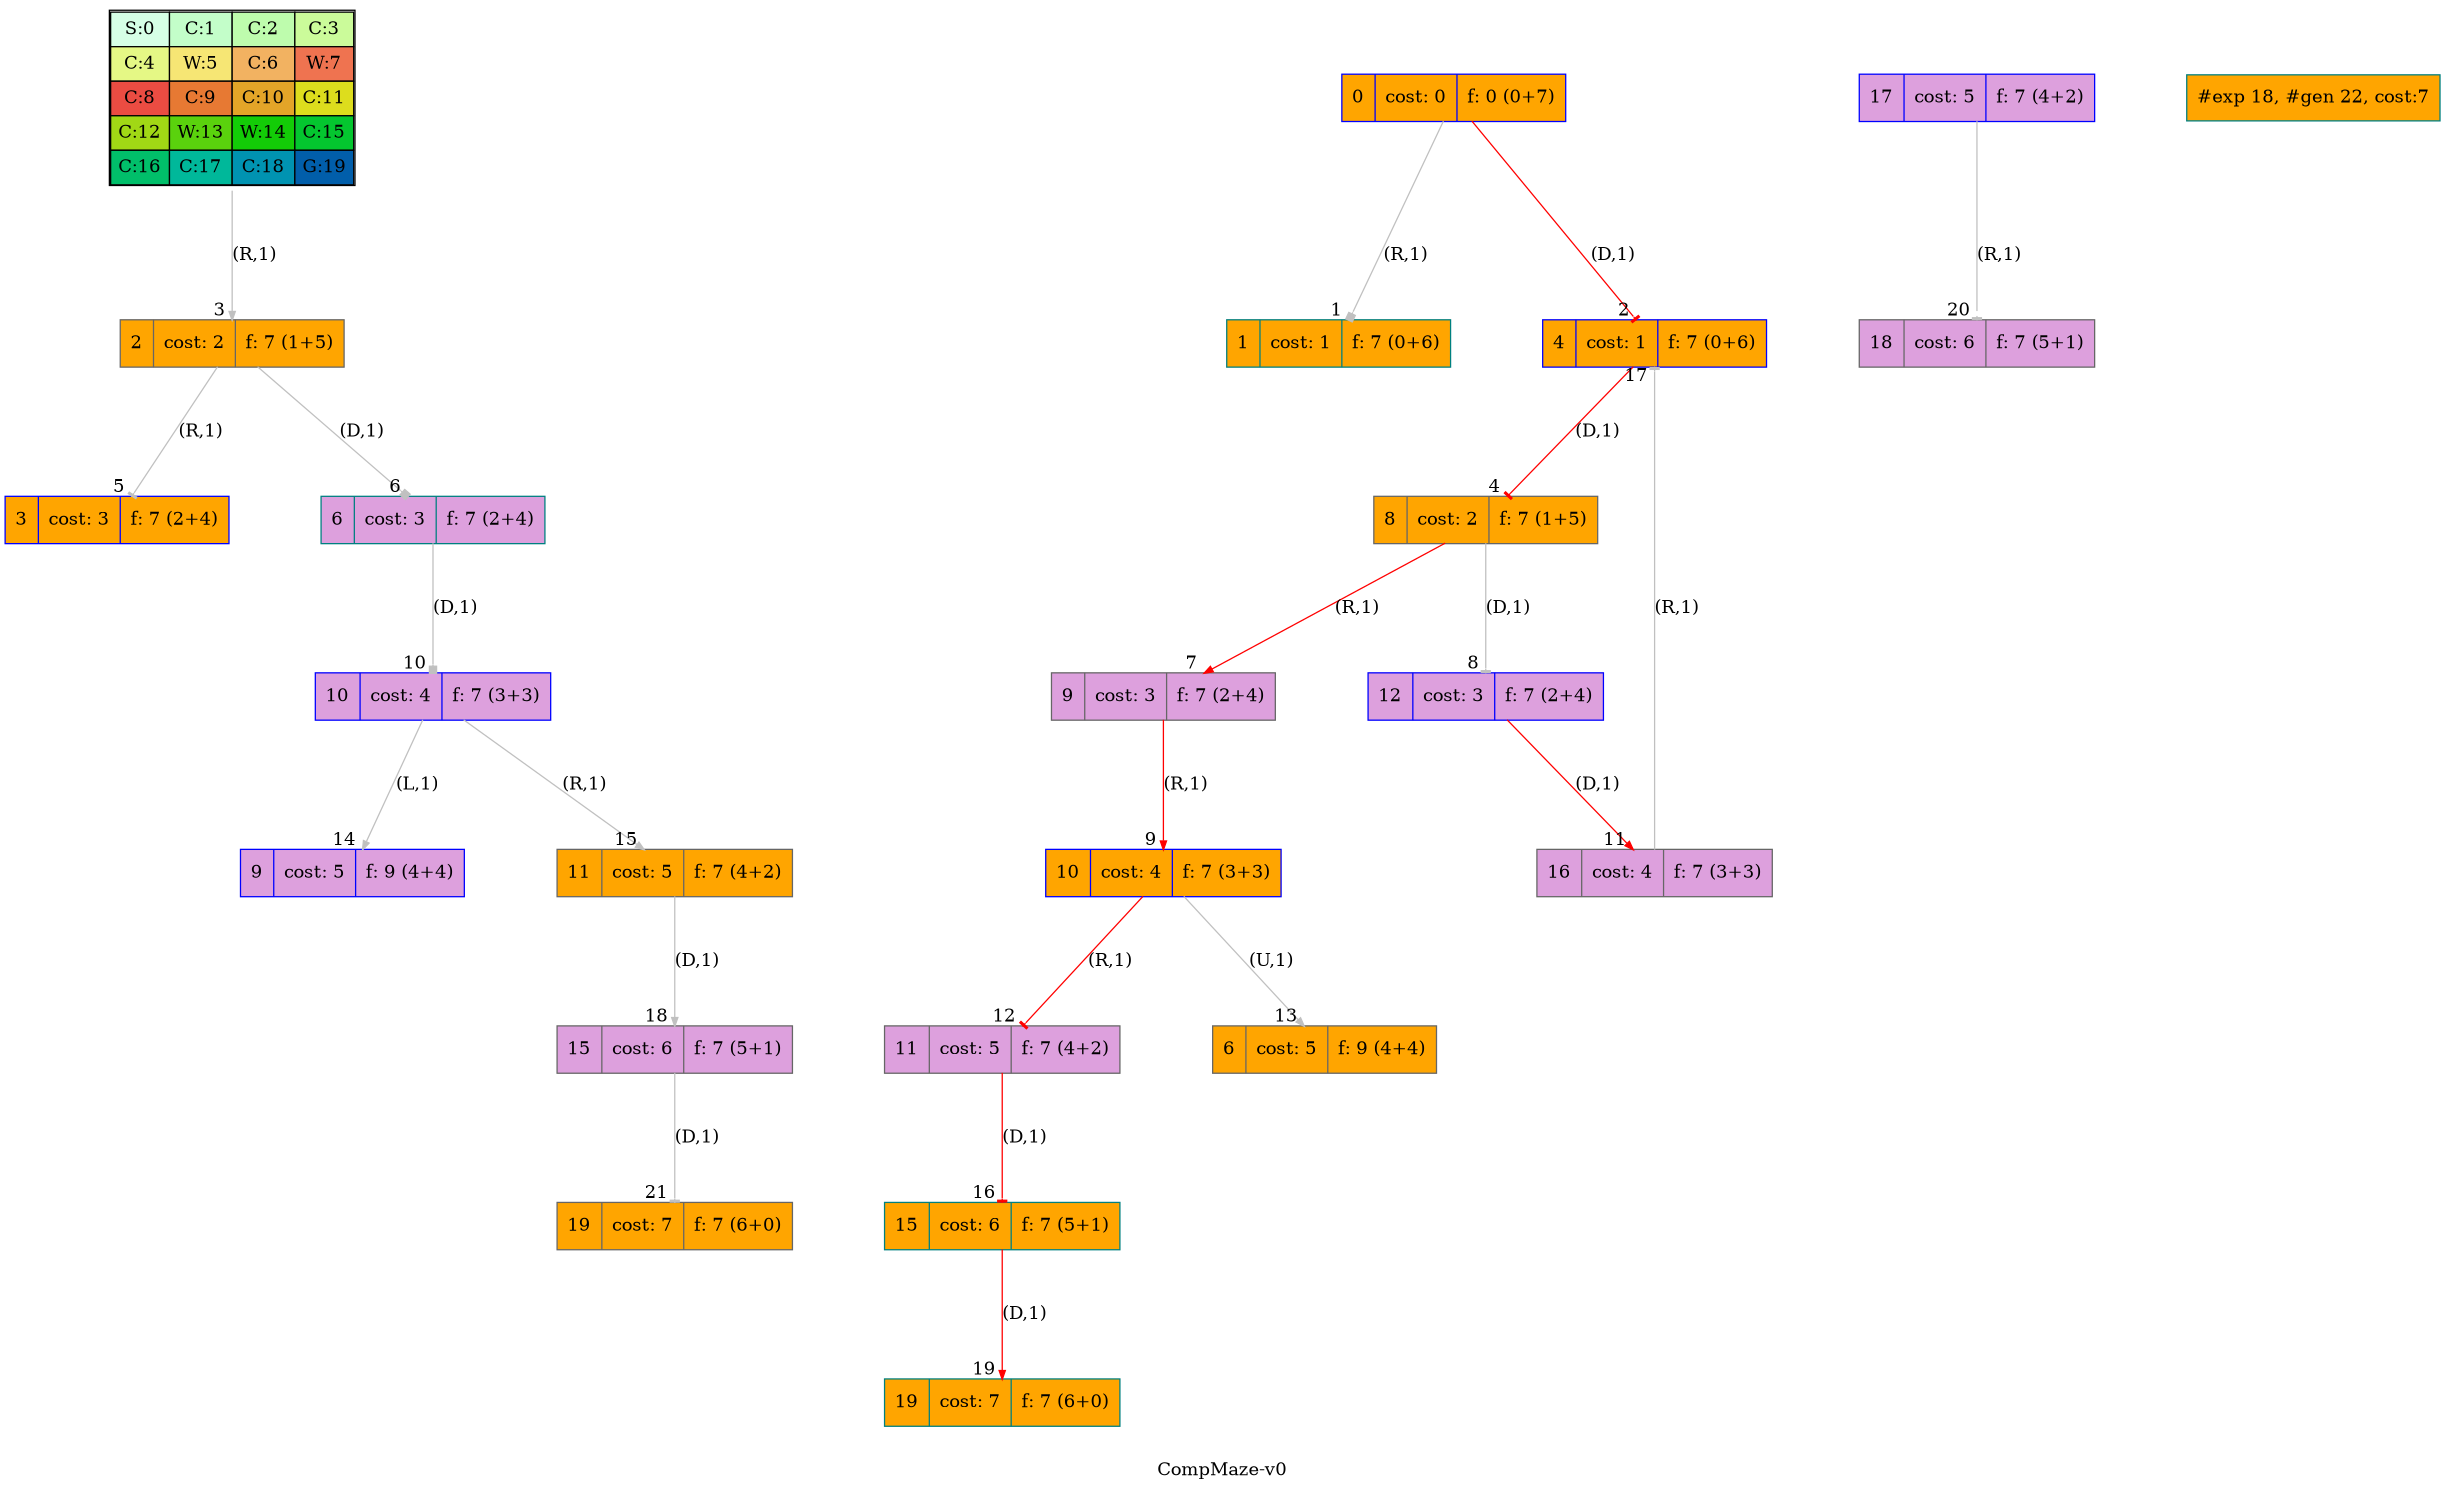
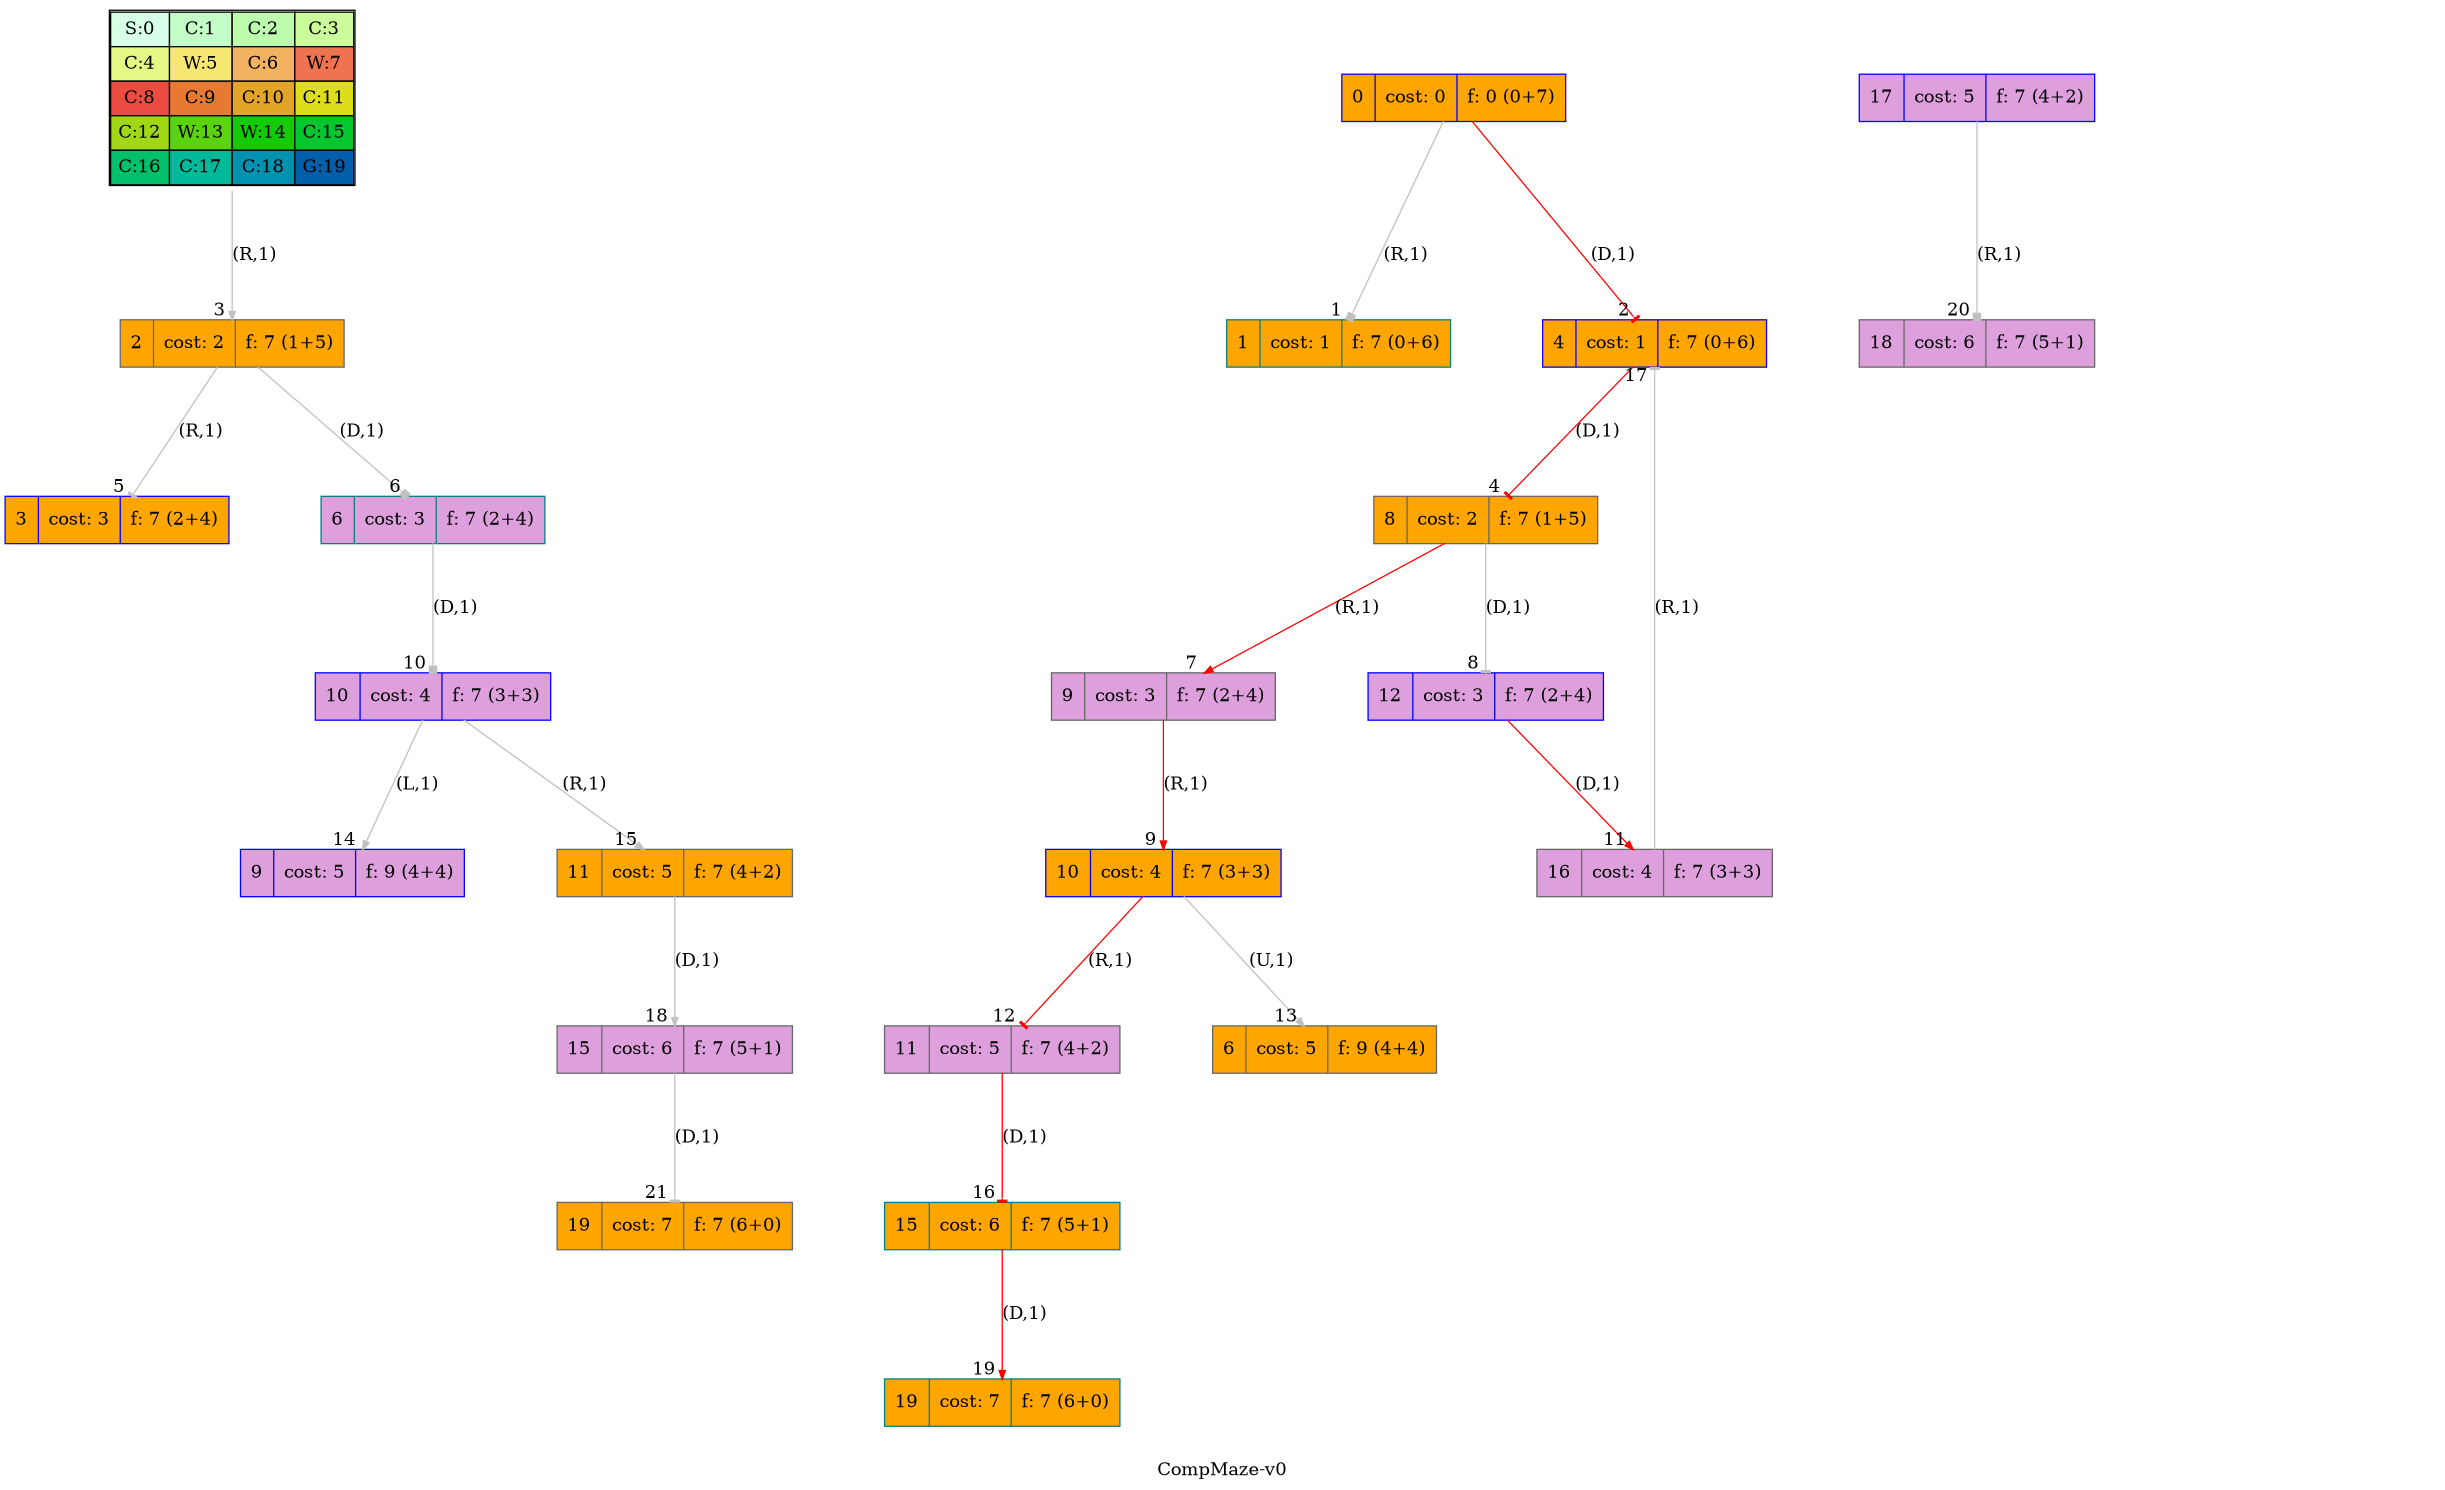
  digraph {
    label="CompMaze-v0"
    nodesep=1
    ranksep=1.2
    node [shape=record color=gray40 fillcolor=orange style=filled]
    edge [arrowhead=normal arrowsize=0.7 color=grey]
    n1 [label=<<table border="1" cellpadding="5" cellspacing="0" cellborder="1"><tr><td bgcolor="0.39803922 0.15947579 0.99679532 1.        ">S:0</td><td bgcolor="0.35098039 0.23194764 0.99315867 1.        ">C:1</td><td bgcolor="0.29607843 0.31486959 0.98720184 1.        ">C:2</td><td bgcolor="0.24901961 0.38410575 0.98063477 1.        ">C:3</td></tr><tr><td bgcolor="0.19411765 0.46220388 0.97128103 1.        ">C:4</td><td bgcolor="0.14705882 0.52643216 0.96182564 1.        ">W:5</td><td bgcolor="0.09215686 0.59770746 0.94913494 1.        ">C:6</td><td bgcolor="0.0372549  0.66454018 0.93467977 1.        ">W:7</td></tr><tr><td bgcolor="0.00980392 0.71791192 0.92090552 1.        ">C:8</td><td bgcolor="0.06470588 0.77520398 0.9032472  1.        ">C:9</td><td bgcolor="0.11176471 0.81974048 0.88677369 1.        ">C:10</td><td bgcolor="0.16666667 0.8660254  0.8660254  1.        ">C:11</td></tr><tr><td bgcolor="0.21372549 0.9005867  0.84695821 1.        ">C:12</td><td bgcolor="0.26862745 0.93467977 0.82325295 1.        ">W:13</td><td bgcolor="0.32352941 0.96182564 0.79801723 1.        ">W:14</td><td bgcolor="0.37058824 0.97940977 0.77520398 1.        ">C:15</td></tr><tr><td bgcolor="0.4254902  0.99315867 0.74725253 1.        ">C:16</td><td bgcolor="0.47254902 0.99907048 0.72218645 1.        ">C:17</td><td bgcolor="0.52745098 0.99907048 0.69169844 1.        ">C:18</td><td bgcolor="0.5745098  0.99315867 0.66454018 1.        ">G:19</td></tr></table>> shape=plaintext color="" fillcolor="" style=""]
    n2 [label="<f0>2 |<f1> cost: 2 |<f2> f: 7 (1+5)"]
    n3 [color=blue label="<f0>0 |<f1> cost: 0 |<f2> f: 0 (0+7)"]
    n4 [color=teal label="<f0>1 |<f1> cost: 1 |<f2> f: 7 (0+6)"]
    n5 [color=blue label="<f0>4 |<f1> cost: 1 |<f2> f: 7 (0+6)"]
    n6 [label="<f0>8 |<f1> cost: 2 |<f2> f: 7 (1+5)"]
    n7 [color=blue label="<f0>3 |<f1> cost: 3 |<f2> f: 7 (2+4)"]
    n8 [color=teal fillcolor=plum label="<f0>6 |<f1> cost: 3 |<f2> f: 7 (2+4)"]
    n9 [fillcolor=plum label="<f0>9 |<f1> cost: 3 |<f2> f: 7 (2+4)"]
    n10 [color=blue fillcolor=plum label="<f0>12 |<f1> cost: 3 |<f2> f: 7 (2+4)"]
    n11 [color=blue fillcolor=plum label="<f0>10 |<f1> cost: 4 |<f2> f: 7 (3+3)"]
    n12 [color=blue label="<f0>10 |<f1> cost: 4 |<f2> f: 7 (3+3)"]
    n13 [fillcolor=plum label="<f0>16 |<f1> cost: 4 |<f2> f: 7 (3+3)"]
    n14 [color=blue fillcolor=plum label="<f0>9 |<f1> cost: 5 |<f2> f: 9 (4+4)"]
    n15 [label="<f0>11 |<f1> cost: 5 |<f2> f: 7 (4+2)"]
    n16 [fillcolor=plum label="<f0>11 |<f1> cost: 5 |<f2> f: 7 (4+2)"]
    n17 [label="<f0>6 |<f1> cost: 5 |<f2> f: 9 (4+4)"]
    n18 [color=teal label="<f0>15 |<f1> cost: 6 |<f2> f: 7 (5+1)"]
    n19 [fillcolor=plum label="<f0>15 |<f1> cost: 6 |<f2> f: 7 (5+1)"]
    n20 [color=blue fillcolor=plum label="<f0>17 |<f1> cost: 5 |<f2> f: 7 (4+2)"]
    n21 [fillcolor=plum label="<f0>18 |<f1> cost: 6 |<f2> f: 7 (5+1)"]
    n22 [color=teal label="<f0>19 |<f1> cost: 7 |<f2> f: 7 (6+0)"]
    n23 [label="<f0>19 |<f1> cost: 7 |<f2> f: 7 (6+0)"]
-   "#exp 18, #gen 22, cost:7" [color=teal shape=box]
    subgraph sub_1 {
      label=Map
      n1
    }
    n1 -> n2 [headlabel=" 3 " label="(R,1)"]
    n2 -> n7 [arrowhead=tee headlabel=" 5 " label="(R,1)"]
    n2 -> n8 [arrowhead=box headlabel=" 6 " label="(D,1)"]
    n3 -> n4 [arrowhead=box headlabel=" 1 " label="(R,1)"]
    n3 -> n5 [arrowhead=tee color=red headlabel=" 2 " label="(D,1)"]
    n5 -> n6 [arrowhead=tee color=red headlabel=" 4 " label="(D,1)"]
    n6 -> n9 [color=red headlabel=" 7 " label="(R,1)"]
    n6 -> n10 [arrowhead=tee headlabel=" 8 " label="(D,1)"]
    n8 -> n11 [arrowhead=box headlabel=" 10 " label="(D,1)"]
    n9 -> n12 [color=red headlabel=" 9 " label="(R,1)"]
    n10 -> n13 [color=red headlabel=" 11 " label="(D,1)"]
    n11 -> n14 [headlabel=" 14 " label="(L,1)"]
    n11 -> n15 [headlabel=" 15 " label="(R,1)"]
    n12 -> n16 [arrowhead=tee color=red headlabel=" 12 " label="(R,1)"]
    n12 -> n17 [headlabel=" 13 " label="(U,1)"]
    n13 -> n5 [arrowhead=tee headlabel=" 17 " label="(R,1)"]
    n15 -> n19 [headlabel=" 18 " label="(D,1)"]
    n16 -> n18 [arrowhead=tee color=red headlabel=" 16 " label="(D,1)"]
    n18 -> n22 [color=red headlabel=" 19 " label="(D,1)"]
    n19 -> n23 [arrowhead=tee headlabel=" 21 " label="(D,1)"]
-   n20 -> n21 [arrowhead=tee headlabel=" 20 " label="(R,1)"]
+   n20 -> n21 [arrowhead=box headlabel=" 20 " label="(R,1)"]
  }
